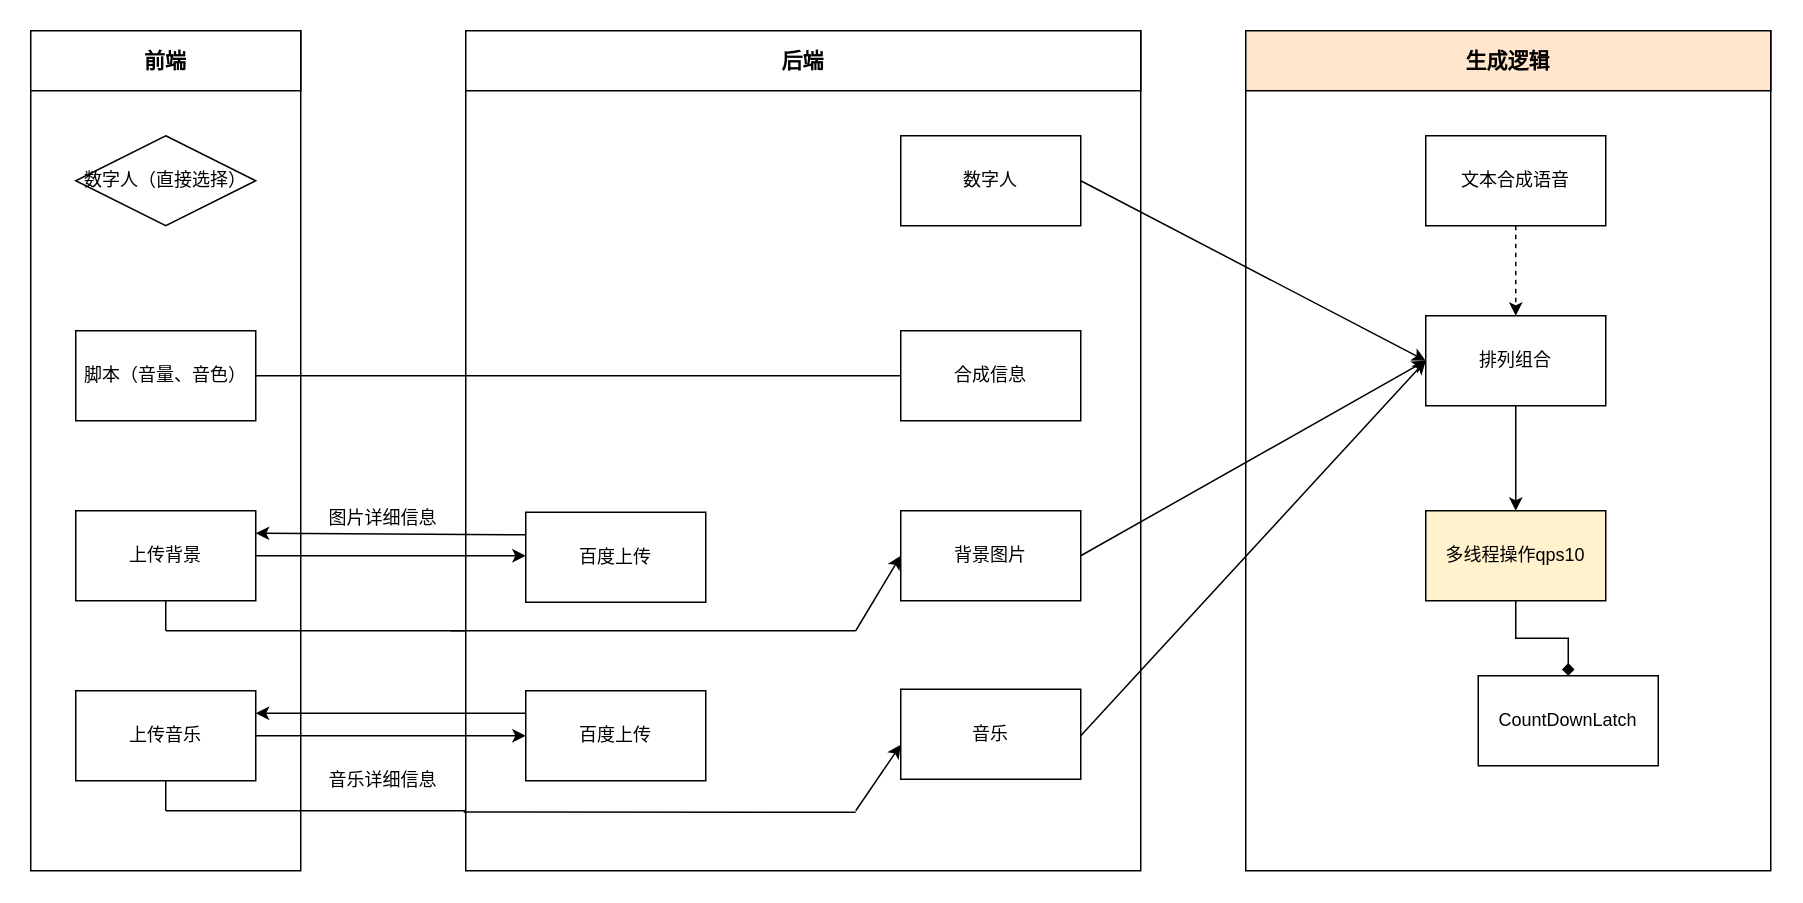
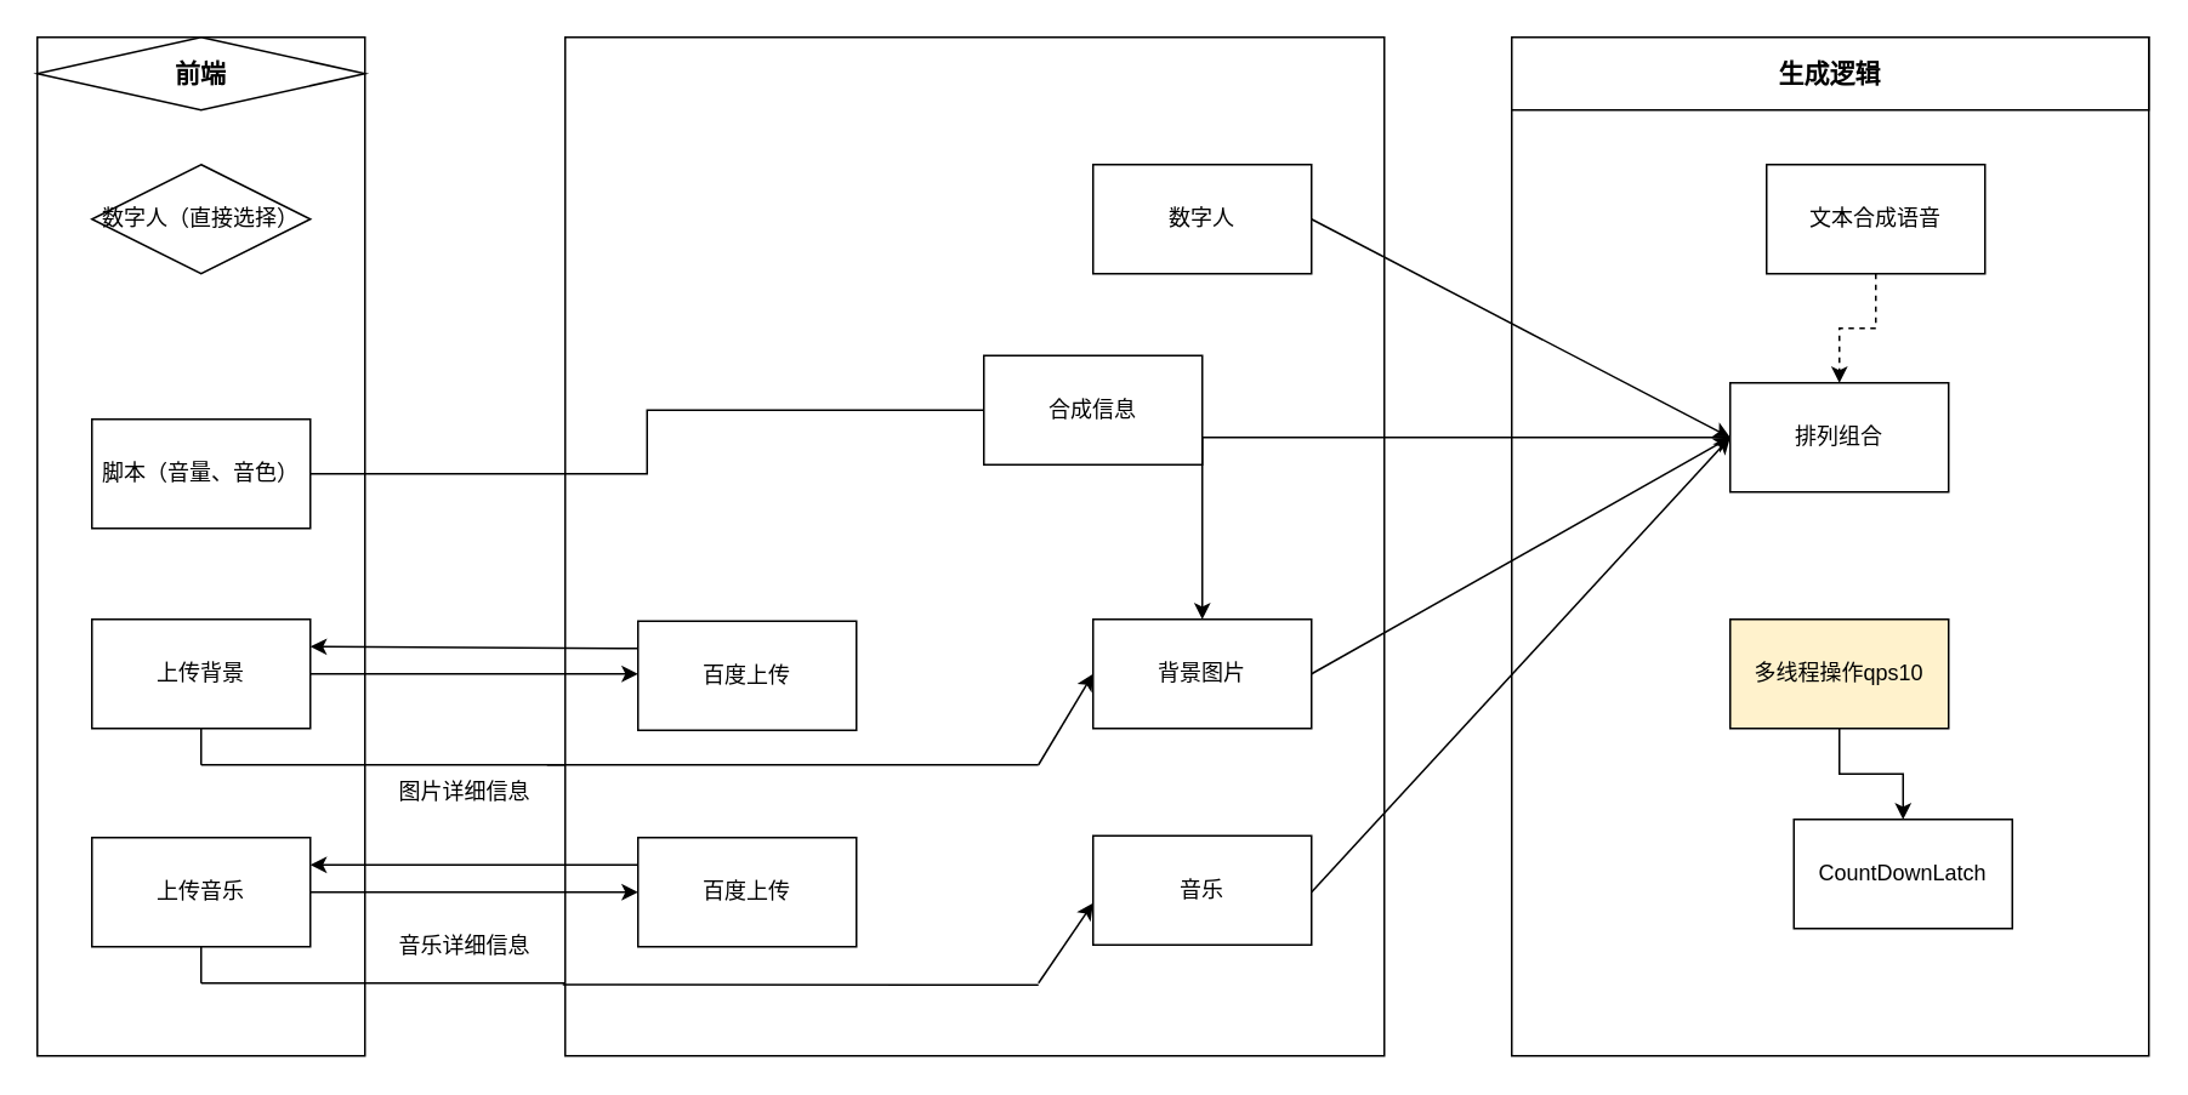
  <mxCell id="0" />
  <mxCell id="1" parent="0" />
  <mxCell id="2" value="" style="rounded=0;whiteSpace=wrap;html=1;" vertex="1" parent="1"><mxGeometry x="20" y="20" width="180" height="560" as="geometry" /></mxCell>
  <mxCell id="3" value="数字人（直接选择）" style="rhombus;whiteSpace=wrap;html=1;" vertex="1" parent="1"><mxGeometry x="50" y="90" width="120" height="60" as="geometry" /></mxCell>
- <mxCell id="4" value="脚本（音量、音色）" style="rounded=0;whiteSpace=wrap;html=1;" vertex="1" parent="1"><mxGeometry x="50" y="220" width="120" height="60" as="geometry" /></mxCell>
- <mxCell id="5" value="&lt;b&gt;&lt;font style=&quot;font-size: 14px;&quot;&gt;前端&lt;/font&gt;&lt;/b&gt;" style="rounded=0;whiteSpace=wrap;html=1;" vertex="1" parent="1"><mxGeometry x="20" y="20" width="180" height="40" as="geometry" /></mxCell>
+ <mxCell id="4" value="脚本（音量、音色）" style="rounded=0;whiteSpace=wrap;html=1;" vertex="1" parent="1"><mxGeometry x="50" y="230" width="120" height="60" as="geometry" /></mxCell>
+ <mxCell id="5" value="&lt;b&gt;&lt;font style=&quot;font-size: 14px;&quot;&gt;前端&lt;/font&gt;&lt;/b&gt;" style="rhombus;whiteSpace=wrap;html=1;" vertex="1" parent="1"><mxGeometry x="20" y="20" width="180" height="40" as="geometry" /></mxCell>
  <mxCell id="6" value="上传背景" style="rounded=0;whiteSpace=wrap;html=1;" vertex="1" parent="1"><mxGeometry x="50" y="340" width="120" height="60" as="geometry" /></mxCell>
- <mxCell id="7" value="图片详细信息" style="text;html=1;strokeColor=none;fillColor=none;align=center;verticalAlign=middle;whiteSpace=wrap;rounded=0;" vertex="1" parent="1"><mxGeometry x="210" y="330" width="90" height="30" as="geometry" /></mxCell>
+ <mxCell id="7" value="图片详细信息" style="text;html=1;strokeColor=none;fillColor=none;align=center;verticalAlign=middle;whiteSpace=wrap;rounded=0;" vertex="1" parent="1"><mxGeometry x="210" y="420" width="90" height="30" as="geometry" /></mxCell>
  <mxCell id="8" value="上传音乐" style="rounded=0;whiteSpace=wrap;html=1;" vertex="1" parent="1"><mxGeometry x="50" y="460" width="120" height="60" as="geometry" /></mxCell>
  <mxCell id="9" value="" style="rounded=0;whiteSpace=wrap;html=1;" vertex="1" parent="1"><mxGeometry x="310" y="20" width="450" height="560" as="geometry" /></mxCell>
  <mxCell id="10" value="音乐详细信息" style="text;html=1;strokeColor=none;fillColor=none;align=center;verticalAlign=middle;whiteSpace=wrap;rounded=0;" vertex="1" parent="1"><mxGeometry x="210" y="505" width="90" height="30" as="geometry" /></mxCell>
- <mxCell id="11" value="&lt;b&gt;&lt;font style=&quot;font-size: 14px;&quot;&gt;后端&lt;/font&gt;&lt;/b&gt;" style="rounded=0;whiteSpace=wrap;html=1;" vertex="1" parent="1"><mxGeometry x="310" y="20" width="450" height="40" as="geometry" /></mxCell>
- <mxCell id="12" value="合成信息" style="rounded=0;whiteSpace=wrap;html=1;" vertex="1" parent="1"><mxGeometry x="600" y="220" width="120" height="60" as="geometry" /></mxCell>
+ <mxCell id="12" value="合成信息" style="rounded=0;whiteSpace=wrap;html=1;" vertex="1" parent="1"><mxGeometry x="540" y="195" width="120" height="60" as="geometry" /></mxCell>
  <mxCell id="13" value="百度上传" style="rounded=0;whiteSpace=wrap;html=1;" vertex="1" parent="1"><mxGeometry x="350" y="341" width="120" height="60" as="geometry" /></mxCell>
  <mxCell id="14" value="百度上传" style="rounded=0;whiteSpace=wrap;html=1;" vertex="1" parent="1"><mxGeometry x="350" y="460" width="120" height="60" as="geometry" /></mxCell>
  <mxCell id="15" value="" style="edgeStyle=orthogonalEdgeStyle;rounded=0;orthogonalLoop=1;jettySize=auto;html=1;entryX=0;entryY=0.5;entryDx=0;entryDy=0;endArrow=none;" edge="1" parent="1" source="4" target="12"><mxGeometry relative="1" as="geometry"><mxPoint x="270" y="250" as="targetPoint" /></mxGeometry></mxCell>
  <mxCell id="16" value="" style="endArrow=classic;html=1;rounded=0;exitX=0;exitY=0.25;exitDx=0;exitDy=0;entryX=1;entryY=0.25;entryDx=0;entryDy=0;" edge="1" parent="1" source="13" target="6"><mxGeometry width="50" height="50" relative="1" as="geometry"><mxPoint x="210" y="340" as="sourcePoint" /><mxPoint x="260" y="290" as="targetPoint" /></mxGeometry></mxCell>
  <mxCell id="17" value="" style="edgeStyle=orthogonalEdgeStyle;rounded=0;orthogonalLoop=1;jettySize=auto;html=1;" edge="1" parent="1" source="6" target="13"><mxGeometry relative="1" as="geometry"><mxPoint x="270" y="370" as="targetPoint" /><Array as="points"><mxPoint x="370" y="370" /><mxPoint x="370" y="370" /></Array></mxGeometry></mxCell>
  <mxCell id="18" value="" style="endArrow=classic;html=1;rounded=0;exitX=0;exitY=0.25;exitDx=0;exitDy=0;entryX=1;entryY=0.25;entryDx=0;entryDy=0;" edge="1" parent="1" source="14" target="8"><mxGeometry width="50" height="50" relative="1" as="geometry"><mxPoint x="230" y="460" as="sourcePoint" /><mxPoint x="280" y="410" as="targetPoint" /></mxGeometry></mxCell>
  <mxCell id="19" value="" style="edgeStyle=orthogonalEdgeStyle;rounded=0;orthogonalLoop=1;jettySize=auto;html=1;entryX=0;entryY=0.5;entryDx=0;entryDy=0;" edge="1" parent="1" source="8" target="14"><mxGeometry relative="1" as="geometry"><mxPoint x="270" y="490" as="targetPoint" /></mxGeometry></mxCell>
  <mxCell id="20" value="数字人" style="rounded=0;whiteSpace=wrap;html=1;" vertex="1" parent="1"><mxGeometry x="600" y="90" width="120" height="60" as="geometry" /></mxCell>
  <mxCell id="21" value="背景图片" style="rounded=0;whiteSpace=wrap;html=1;" vertex="1" parent="1"><mxGeometry x="600" y="340" width="120" height="60" as="geometry" /></mxCell>
  <mxCell id="22" value="" style="endArrow=none;html=1;rounded=0;" edge="1" parent="1"><mxGeometry width="50" height="50" relative="1" as="geometry"><mxPoint x="110" y="420" as="sourcePoint" /><mxPoint x="110" y="400" as="targetPoint" /></mxGeometry></mxCell>
  <mxCell id="23" value="" style="endArrow=none;html=1;rounded=0;" edge="1" parent="1"><mxGeometry width="50" height="50" relative="1" as="geometry"><mxPoint x="110" y="420" as="sourcePoint" /><mxPoint x="310" y="420" as="targetPoint" /></mxGeometry></mxCell>
  <mxCell id="24" value="" style="endArrow=none;html=1;rounded=0;" edge="1" parent="1"><mxGeometry width="50" height="50" relative="1" as="geometry"><mxPoint x="300" y="420" as="sourcePoint" /><mxPoint x="570" y="420" as="targetPoint" /></mxGeometry></mxCell>
  <mxCell id="25" value="" style="endArrow=classic;html=1;rounded=0;entryX=0;entryY=0.5;entryDx=0;entryDy=0;" edge="1" parent="1" target="21"><mxGeometry width="50" height="50" relative="1" as="geometry"><mxPoint x="570" y="420" as="sourcePoint" /><mxPoint x="620" y="370" as="targetPoint" /></mxGeometry></mxCell>
  <mxCell id="26" value="音乐" style="rounded=0;whiteSpace=wrap;html=1;" vertex="1" parent="1"><mxGeometry x="600" y="459" width="120" height="60" as="geometry" /></mxCell>
  <mxCell id="27" value="" style="endArrow=none;html=1;rounded=0;" edge="1" parent="1"><mxGeometry width="50" height="50" relative="1" as="geometry"><mxPoint x="110" y="540" as="sourcePoint" /><mxPoint x="110" y="520" as="targetPoint" /></mxGeometry></mxCell>
  <mxCell id="28" value="" style="endArrow=none;html=1;rounded=0;" edge="1" parent="1"><mxGeometry width="50" height="50" relative="1" as="geometry"><mxPoint x="110" y="540" as="sourcePoint" /><mxPoint x="310" y="540" as="targetPoint" /></mxGeometry></mxCell>
  <mxCell id="29" value="" style="endArrow=none;html=1;rounded=0;entryX=-0.003;entryY=0.93;entryDx=0;entryDy=0;entryPerimeter=0;" edge="1" parent="1" target="9"><mxGeometry width="50" height="50" relative="1" as="geometry"><mxPoint x="570" y="541" as="sourcePoint" /><mxPoint x="830" y="490" as="targetPoint" /></mxGeometry></mxCell>
  <mxCell id="30" value="" style="endArrow=classic;html=1;rounded=0;entryX=0;entryY=0.617;entryDx=0;entryDy=0;entryPerimeter=0;" edge="1" parent="1" target="26"><mxGeometry width="50" height="50" relative="1" as="geometry"><mxPoint x="570" y="540" as="sourcePoint" /><mxPoint x="600" y="480" as="targetPoint" /></mxGeometry></mxCell>
  <mxCell id="31" value="" style="rounded=0;whiteSpace=wrap;html=1;" vertex="1" parent="1"><mxGeometry x="830" y="20" width="350" height="560" as="geometry" /></mxCell>
- <mxCell id="32" value="&lt;b&gt;&lt;font style=&quot;font-size: 14px;&quot;&gt;生成逻辑&lt;/font&gt;&lt;/b&gt;" style="rounded=0;whiteSpace=wrap;html=1;fillColor=#ffe6cc;" vertex="1" parent="1"><mxGeometry x="830" y="20" width="350" height="40" as="geometry" /></mxCell>
+ <mxCell id="32" value="&lt;b&gt;&lt;font style=&quot;font-size: 14px;&quot;&gt;生成逻辑&lt;/font&gt;&lt;/b&gt;" style="rounded=0;whiteSpace=wrap;html=1;" vertex="1" parent="1"><mxGeometry x="830" y="20" width="350" height="40" as="geometry" /></mxCell>
  <mxCell id="33" value="" style="edgeStyle=orthogonalEdgeStyle;rounded=0;orthogonalLoop=1;jettySize=auto;html=1;dashed=1;" edge="1" parent="1" source="34" target="36"><mxGeometry relative="1" as="geometry" /></mxCell>
- <mxCell id="34" value="文本合成语音" style="rounded=0;whiteSpace=wrap;html=1;" vertex="1" parent="1"><mxGeometry x="950" y="90" width="120" height="60" as="geometry" /></mxCell>
- <mxCell id="35" value="" style="edgeStyle=orthogonalEdgeStyle;rounded=0;orthogonalLoop=1;jettySize=auto;html=1;" edge="1" parent="1" source="36" target="41"><mxGeometry relative="1" as="geometry" /></mxCell>
+ <mxCell id="34" value="文本合成语音" style="rounded=0;whiteSpace=wrap;html=1;" vertex="1" parent="1"><mxGeometry x="970" y="90" width="120" height="60" as="geometry" /></mxCell>
+ <mxCell id="35" value="" style="edgeStyle=orthogonalEdgeStyle;rounded=0;orthogonalLoop=1;jettySize=auto;html=1;" edge="1" parent="1" source="36" target="21"><mxGeometry relative="1" as="geometry" /></mxCell>
  <mxCell id="36" value="排列组合" style="rounded=0;whiteSpace=wrap;html=1;" vertex="1" parent="1"><mxGeometry x="950" y="210" width="120" height="60" as="geometry" /></mxCell>
  <mxCell id="37" value="" style="endArrow=classic;html=1;rounded=0;entryX=0;entryY=0.5;entryDx=0;entryDy=0;" edge="1" parent="1" target="36"><mxGeometry width="50" height="50" relative="1" as="geometry"><mxPoint x="720" y="120" as="sourcePoint" /><mxPoint x="770" y="70" as="targetPoint" /></mxGeometry></mxCell>
  <mxCell id="38" value="" style="endArrow=classic;html=1;rounded=0;entryX=0;entryY=0.5;entryDx=0;entryDy=0;" edge="1" parent="1" target="36"><mxGeometry width="50" height="50" relative="1" as="geometry"><mxPoint x="720" y="370" as="sourcePoint" /><mxPoint x="770" y="320" as="targetPoint" /></mxGeometry></mxCell>
  <mxCell id="39" value="" style="endArrow=classic;html=1;rounded=0;" edge="1" parent="1"><mxGeometry width="50" height="50" relative="1" as="geometry"><mxPoint x="720" y="490" as="sourcePoint" /><mxPoint x="950" y="240" as="targetPoint" /></mxGeometry></mxCell>
- <mxCell id="40" value="" style="edgeStyle=orthogonalEdgeStyle;rounded=0;orthogonalLoop=1;jettySize=auto;html=1;endArrow=diamond;" edge="1" parent="1" source="41" target="42"><mxGeometry relative="1" as="geometry" /></mxCell>
+ <mxCell id="40" value="" style="edgeStyle=orthogonalEdgeStyle;rounded=0;orthogonalLoop=1;jettySize=auto;html=1;" edge="1" parent="1" source="41" target="42"><mxGeometry relative="1" as="geometry" /></mxCell>
  <mxCell id="41" value="多线程操作qps10" style="rounded=0;whiteSpace=wrap;html=1;fillColor=#fff2cc;" vertex="1" parent="1"><mxGeometry x="950" y="340" width="120" height="60" as="geometry" /></mxCell>
  <mxCell id="42" value="CountDownLatch" style="rounded=0;whiteSpace=wrap;html=1;" vertex="1" parent="1"><mxGeometry x="985" y="450" width="120" height="60" as="geometry" /></mxCell>
